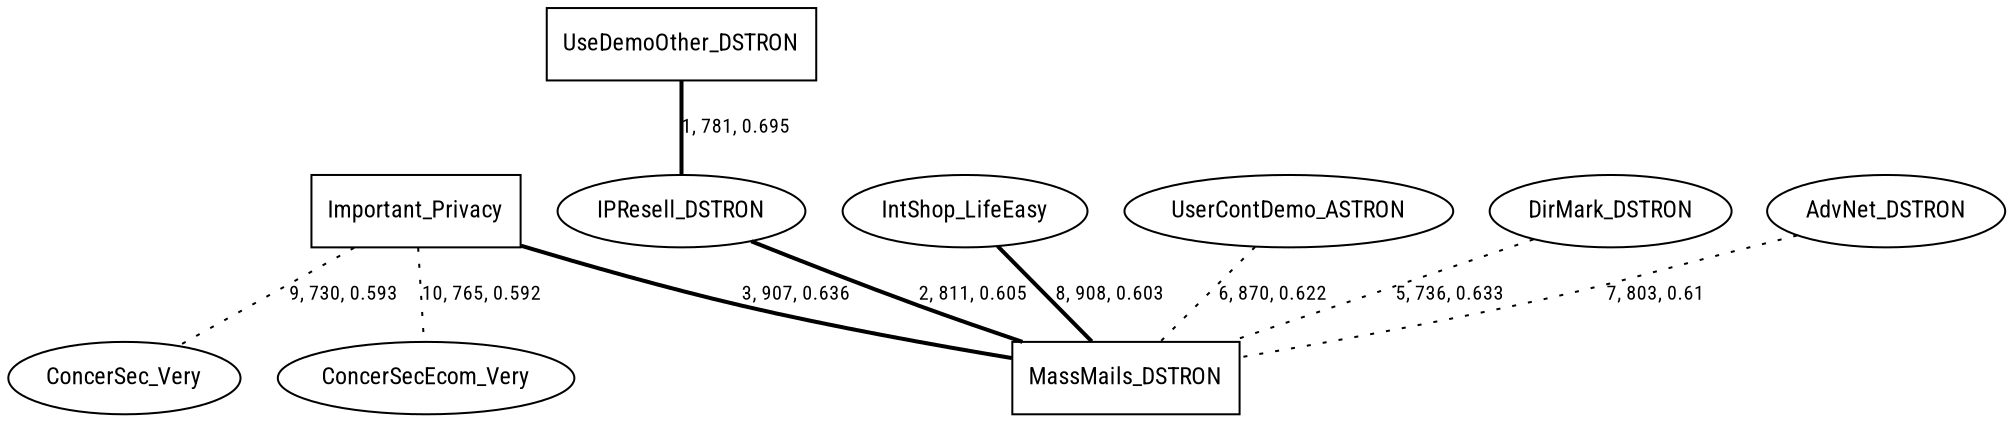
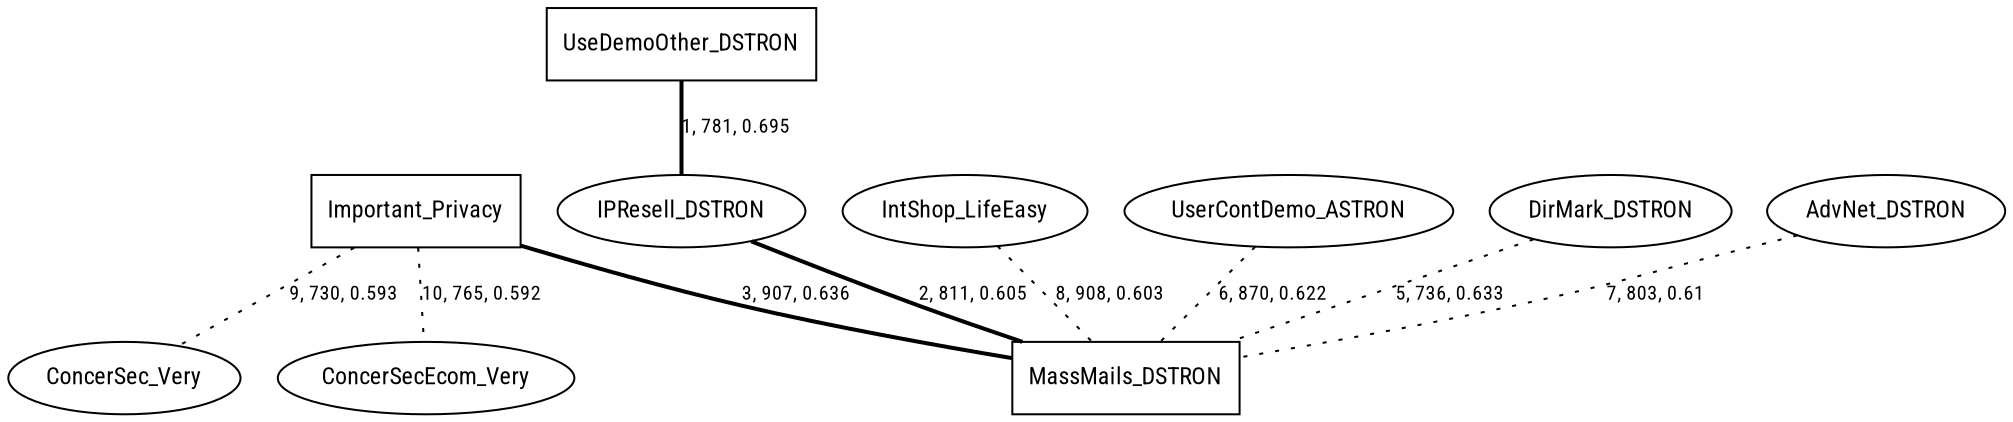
  graph {
    fontname="Roboto Condensed"
    node [fontname="Roboto Condensed" fontsize=12]
    edge [fontname="Roboto Condensed" fontsize=10 style=dotted]
    n1 [label=ConcerSec_Very]
    n2 [label=MassMails_DSTRON shape=box]
    n3 [label=UseDemoOther_DSTRON shape=box]
    n4 [label=IPResell_DSTRON shape=ellipse]
    n5 [label=IntShop_LifeEasy]
    n6 [label=UserContDemo_ASTRON]
    n7 [label=Important_Privacy shape=box]
    n8 [label=ConcerSecEcom_Very]
    n9 [label=DirMark_DSTRON]
    n10 [label=AdvNet_DSTRON]
    n3 -- n4 [label="1, 781, 0.695" style=bold]
    n4 -- n2 [label="2, 811, 0.605" style=bold]
-   n5 -- n2 [label="8, 908, 0.603" style=bold]
+   n5 -- n2 [label="8, 908, 0.603"]
    n6 -- n2 [label="6, 870, 0.622"]
    n7 -- n1 [label="9, 730, 0.593"]
    n7 -- n2 [label="3, 907, 0.636" style=bold]
    n7 -- n8 [label="10, 765, 0.592"]
    n9 -- n2 [label="5, 736, 0.633"]
    n10 -- n2 [label="7, 803, 0.61"]
  }
